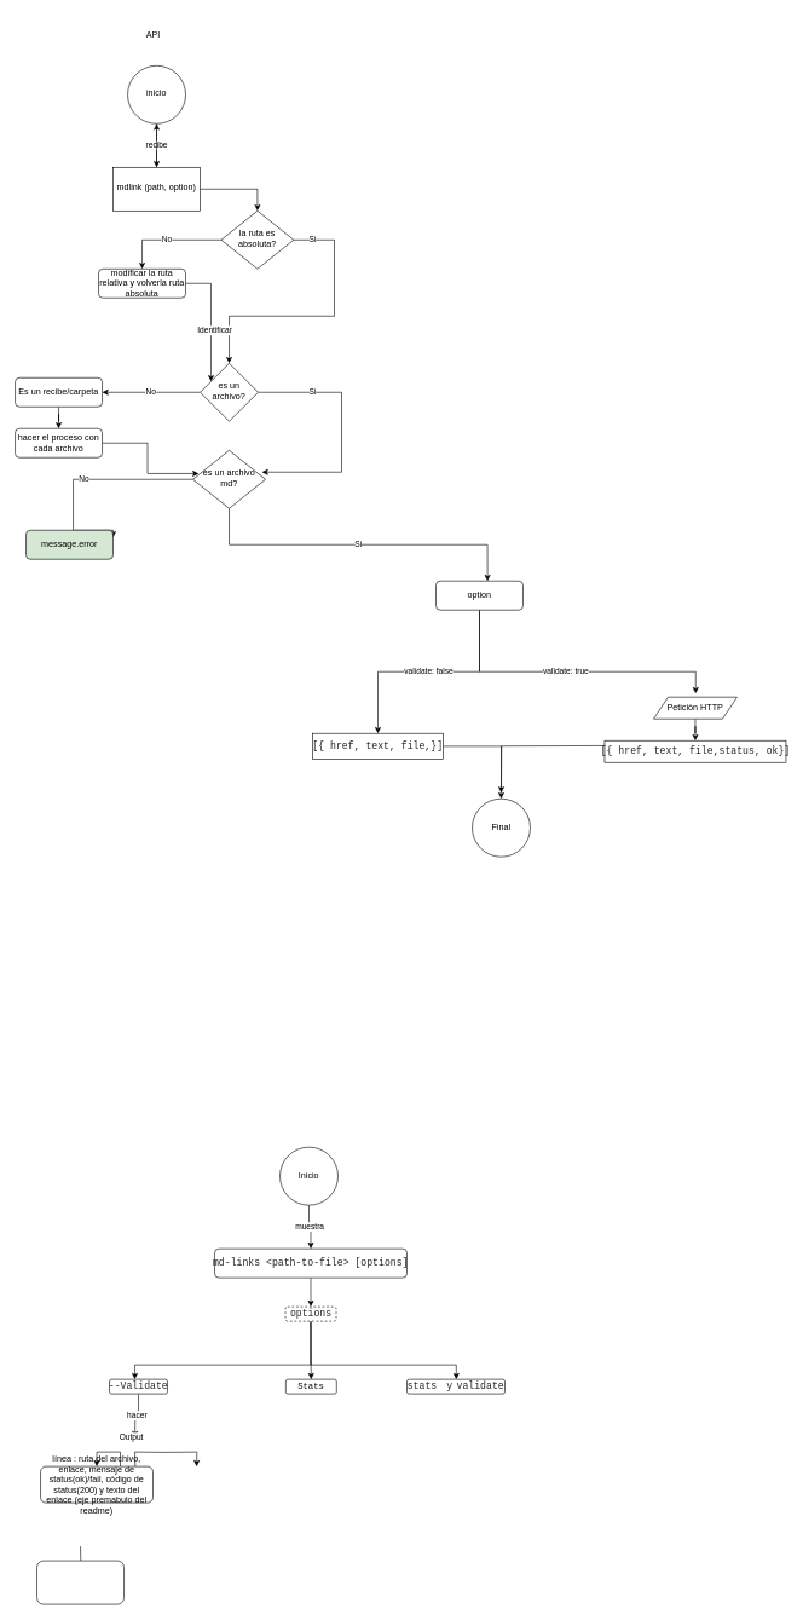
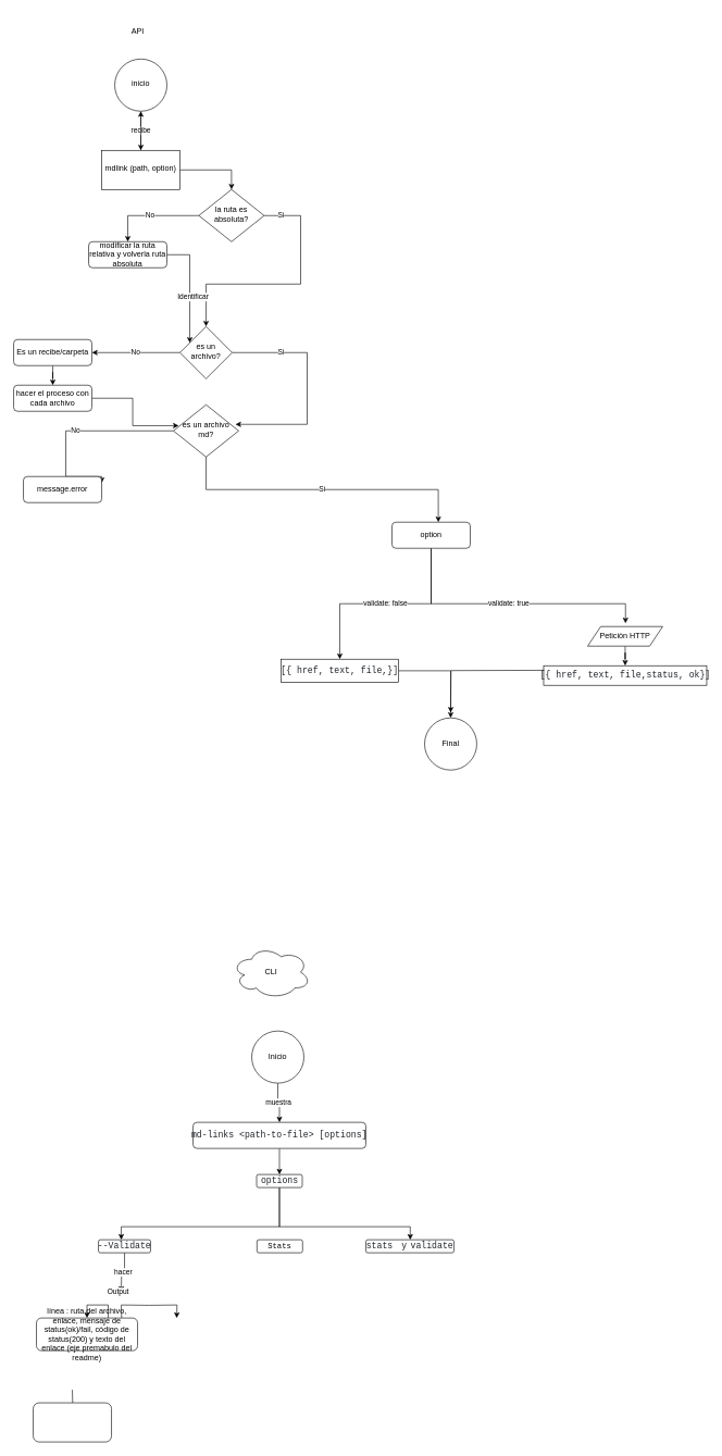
  <mxCell id="0" />
  <mxCell id="1" parent="0" />
  <mxCell id="2" value="No" style="edgeStyle=orthogonalEdgeStyle;rounded=0;orthogonalLoop=1;jettySize=auto;html=1;entryX=1;entryY=0.25;entryDx=0;entryDy=0;" edge="1" parent="1" source="3" target="4"><mxGeometry relative="1" as="geometry"><Array as="points"><mxPoint x="100" y="660" /><mxPoint x="100" y="730" /></Array></mxGeometry></mxCell>
  <mxCell id="3" value="es un archivo md?" style="rhombus;whiteSpace=wrap;html=1;shadow=0;fontFamily=Helvetica;fontSize=12;align=center;strokeWidth=1;spacing=6;spacingTop=-4;" parent="1" vertex="1"><mxGeometry x="265" y="620" width="100" height="80" as="geometry" /></mxCell>
- <mxCell id="4" value="message.error" style="rounded=1;whiteSpace=wrap;html=1;fontSize=12;glass=0;strokeWidth=1;shadow=0;fillColor=#d5e8d4;" parent="1" vertex="1"><mxGeometry x="35" y="730" width="120" height="40" as="geometry" /></mxCell>
+ <mxCell id="4" value="message.error" style="rounded=1;whiteSpace=wrap;html=1;fontSize=12;glass=0;strokeWidth=1;shadow=0;" parent="1" vertex="1"><mxGeometry x="35" y="730" width="120" height="40" as="geometry" /></mxCell>
  <mxCell id="5" value="No" style="edgeStyle=orthogonalEdgeStyle;rounded=0;orthogonalLoop=1;jettySize=auto;html=1;entryX=0.5;entryY=0;entryDx=0;entryDy=0;" edge="1" parent="1" source="8" target="25"><mxGeometry relative="1" as="geometry" /></mxCell>
  <mxCell id="6" value="Si" style="edgeStyle=orthogonalEdgeStyle;rounded=0;orthogonalLoop=1;jettySize=auto;html=1;entryX=0.592;entryY=0;entryDx=0;entryDy=0;entryPerimeter=0;exitX=0.5;exitY=1;exitDx=0;exitDy=0;" edge="1" parent="1" source="3" target="13"><mxGeometry relative="1" as="geometry" /></mxCell>
  <mxCell id="7" value="Si" style="edgeStyle=orthogonalEdgeStyle;rounded=0;orthogonalLoop=1;jettySize=auto;html=1;entryX=0.5;entryY=0;entryDx=0;entryDy=0;" edge="1" parent="1" source="8" target="19"><mxGeometry x="-0.86" relative="1" as="geometry"><Array as="points"><mxPoint x="460" y="330" /><mxPoint x="460" y="435" /><mxPoint x="315" y="435" /></Array><mxPoint as="offset" /></mxGeometry></mxCell>
  <mxCell id="8" value="la ruta es absoluta?" style="rhombus;whiteSpace=wrap;html=1;shadow=0;fontFamily=Helvetica;fontSize=12;align=center;strokeWidth=1;spacing=6;spacingTop=-4;" parent="1" vertex="1"><mxGeometry x="304" y="290" width="100" height="80" as="geometry" /></mxCell>
  <mxCell id="9" value="recibe" style="edgeStyle=orthogonalEdgeStyle;rounded=0;orthogonalLoop=1;jettySize=auto;html=1;entryX=0.5;entryY=0;entryDx=0;entryDy=0;" edge="1" parent="1" source="10" target="16"><mxGeometry relative="1" as="geometry" /></mxCell>
  <mxCell id="10" value="inicio" style="ellipse;whiteSpace=wrap;html=1;shadow=0;strokeWidth=1;spacing=6;spacingTop=-4;" vertex="1" parent="1"><mxGeometry x="175" y="90" width="80" height="80" as="geometry" /></mxCell>
  <mxCell id="11" value="validate: false" style="edgeStyle=orthogonalEdgeStyle;rounded=0;orthogonalLoop=1;jettySize=auto;html=1;" edge="1" parent="1" source="13" target="27"><mxGeometry relative="1" as="geometry" /></mxCell>
  <mxCell id="12" value="validate: true" style="edgeStyle=orthogonalEdgeStyle;rounded=0;orthogonalLoop=1;jettySize=auto;html=1;" edge="1" parent="1"><mxGeometry relative="1" as="geometry"><mxPoint x="660" y="835" as="sourcePoint" /><mxPoint x="958" y="955" as="targetPoint" /><Array as="points"><mxPoint x="660" y="925" /><mxPoint x="958" y="925" /></Array></mxGeometry></mxCell>
  <mxCell id="13" value="option" style="rounded=1;whiteSpace=wrap;html=1;fontSize=12;glass=0;strokeWidth=1;shadow=0;" vertex="1" parent="1"><mxGeometry x="600" y="800" width="120" height="40" as="geometry" /></mxCell>
  <mxCell id="14" value="" style="edgeStyle=orthogonalEdgeStyle;rounded=0;orthogonalLoop=1;jettySize=auto;html=1;" edge="1" parent="1" source="16" target="10"><mxGeometry relative="1" as="geometry" /></mxCell>
  <mxCell id="15" style="edgeStyle=orthogonalEdgeStyle;rounded=0;orthogonalLoop=1;jettySize=auto;html=1;entryX=0.5;entryY=0;entryDx=0;entryDy=0;" edge="1" parent="1" source="16" target="8"><mxGeometry relative="1" as="geometry" /></mxCell>
  <mxCell id="16" value="mdlink (path, option)" style="whiteSpace=wrap;html=1;shadow=0;strokeWidth=1;spacing=6;spacingTop=-4;" vertex="1" parent="1"><mxGeometry x="155" y="230" width="120" height="60" as="geometry" /></mxCell>
  <mxCell id="17" value="No" style="edgeStyle=orthogonalEdgeStyle;rounded=0;orthogonalLoop=1;jettySize=auto;html=1;entryX=1;entryY=0.5;entryDx=0;entryDy=0;" edge="1" parent="1" source="19" target="21"><mxGeometry relative="1" as="geometry"><mxPoint x="200" y="540" as="targetPoint" /></mxGeometry></mxCell>
  <mxCell id="18" value="Si" style="edgeStyle=orthogonalEdgeStyle;rounded=0;orthogonalLoop=1;jettySize=auto;html=1;entryX=0.95;entryY=0.375;entryDx=0;entryDy=0;entryPerimeter=0;" edge="1" parent="1" source="19" target="3"><mxGeometry x="-0.552" relative="1" as="geometry"><Array as="points"><mxPoint x="470" y="540" /><mxPoint x="470" y="650" /></Array><mxPoint as="offset" /></mxGeometry></mxCell>
  <mxCell id="19" value="es un archivo?" style="rhombus;whiteSpace=wrap;html=1;shadow=0;strokeWidth=1;spacing=6;spacingTop=-4;" vertex="1" parent="1"><mxGeometry x="275" y="500" width="80" height="80" as="geometry" /></mxCell>
  <mxCell id="20" value="" style="edgeStyle=orthogonalEdgeStyle;rounded=0;orthogonalLoop=1;jettySize=auto;html=1;" edge="1" parent="1" source="21" target="23"><mxGeometry relative="1" as="geometry" /></mxCell>
  <mxCell id="21" value="Es un recibe/carpeta" style="rounded=1;whiteSpace=wrap;html=1;fontSize=12;glass=0;strokeWidth=1;shadow=0;" vertex="1" parent="1"><mxGeometry x="20" y="520" width="120" height="40" as="geometry" /></mxCell>
  <mxCell id="22" style="edgeStyle=orthogonalEdgeStyle;rounded=0;orthogonalLoop=1;jettySize=auto;html=1;entryX=0.08;entryY=0.4;entryDx=0;entryDy=0;entryPerimeter=0;" edge="1" parent="1" source="23" target="3"><mxGeometry relative="1" as="geometry" /></mxCell>
  <mxCell id="23" value="hacer el proceso con cada archivo" style="rounded=1;whiteSpace=wrap;html=1;fontSize=12;glass=0;strokeWidth=1;shadow=0;" vertex="1" parent="1"><mxGeometry x="20" y="590" width="120" height="40" as="geometry" /></mxCell>
  <mxCell id="24" value="Identificar" style="edgeStyle=orthogonalEdgeStyle;rounded=0;orthogonalLoop=1;jettySize=auto;html=1;" edge="1" parent="1" source="25" target="19"><mxGeometry x="0.176" y="5" relative="1" as="geometry"><Array as="points"><mxPoint x="290" y="390" /></Array><mxPoint as="offset" /></mxGeometry></mxCell>
  <mxCell id="25" value="modificar la ruta relativa y volverla ruta absoluta" style="rounded=1;whiteSpace=wrap;html=1;fontSize=12;glass=0;strokeWidth=1;shadow=0;" vertex="1" parent="1"><mxGeometry x="135" y="370" width="120" height="40" as="geometry" /></mxCell>
  <mxCell id="26" style="edgeStyle=orthogonalEdgeStyle;rounded=0;orthogonalLoop=1;jettySize=auto;html=1;entryX=0.5;entryY=0;entryDx=0;entryDy=0;" edge="1" parent="1" source="27" target="52"><mxGeometry relative="1" as="geometry" /></mxCell>
  <mxCell id="27" value="&lt;pre style=&quot;box-sizing: border-box; font-family: ui-monospace, SFMono-Regular, &amp;quot;SF Mono&amp;quot;, Menlo, Consolas, &amp;quot;Liberation Mono&amp;quot;, monospace; font-size: 13.6px; margin-top: 0px; margin-bottom: 0px; overflow-wrap: normal; padding: 16px; overflow: auto; line-height: 1.45; color: rgb(31, 35, 40); background-color: var(--color-canvas-subtle); border-radius: 6px; word-break: normal; text-align: start;&quot;&gt;[{ href, text, file,}]&lt;/pre&gt;" style="whiteSpace=wrap;html=1;" vertex="1" parent="1"><mxGeometry x="430" y="1010" width="180" height="35.5" as="geometry" /></mxCell>
  <mxCell id="28" style="edgeStyle=orthogonalEdgeStyle;rounded=0;orthogonalLoop=1;jettySize=auto;html=1;" edge="1" parent="1"><mxGeometry relative="1" as="geometry"><mxPoint x="832.5" y="1027.04" as="sourcePoint" /><mxPoint x="690" y="1092" as="targetPoint" /></mxGeometry></mxCell>
  <mxCell id="29" value="&lt;pre style=&quot;box-sizing: border-box; font-family: ui-monospace, SFMono-Regular, &amp;quot;SF Mono&amp;quot;, Menlo, Consolas, &amp;quot;Liberation Mono&amp;quot;, monospace; font-size: 13.6px; margin-top: 0px; margin-bottom: 0px; overflow-wrap: normal; padding: 16px; overflow: auto; line-height: 1.45; color: rgb(31, 35, 40); background-color: var(--color-canvas-subtle); border-radius: 6px; word-break: normal; text-align: start;&quot;&gt;[{ href, text, file,status, ok}]&lt;/pre&gt;" style="whiteSpace=wrap;html=1;" vertex="1" parent="1"><mxGeometry x="832.5" y="1020" width="250" height="30" as="geometry" /></mxCell>
  <mxCell id="30" value="&lt;br&gt;API" style="text;html=1;align=center;verticalAlign=middle;resizable=0;points=[];autosize=1;strokeColor=none;fillColor=none;" vertex="1" parent="1"><mxGeometry x="190" y="20" width="40" height="40" as="geometry" /></mxCell>
  <mxCell id="31" value="muestra" style="edgeStyle=orthogonalEdgeStyle;rounded=0;orthogonalLoop=1;jettySize=auto;html=1;entryX=0.5;entryY=0;entryDx=0;entryDy=0;" edge="1" parent="1" source="32" target="35"><mxGeometry relative="1" as="geometry" /></mxCell>
  <mxCell id="32" value="Inicio" style="ellipse;whiteSpace=wrap;html=1;" vertex="1" parent="1"><mxGeometry x="385" y="1580" width="80" height="80" as="geometry" /></mxCell>
+ <mxCell id="33" value="CLI" style="ellipse;shape=cloud;whiteSpace=wrap;html=1;" vertex="1" parent="1"><mxGeometry x="355" y="1450" width="120" height="80" as="geometry" /></mxCell>
  <mxCell id="34" value="" style="edgeStyle=orthogonalEdgeStyle;rounded=0;orthogonalLoop=1;jettySize=auto;html=1;" edge="1" parent="1" source="35" target="39"><mxGeometry relative="1" as="geometry" /></mxCell>
  <mxCell id="35" value="&lt;pre style=&quot;box-sizing: border-box; font-family: ui-monospace, SFMono-Regular, &amp;quot;SF Mono&amp;quot;, Menlo, Consolas, &amp;quot;Liberation Mono&amp;quot;, monospace; font-size: 13.6px; margin-top: 0px; margin-bottom: 0px; overflow-wrap: normal; padding: 16px; overflow: auto; line-height: 1.45; color: rgb(31, 35, 40); background-color: var(--color-canvas-subtle); border-radius: 6px; word-break: normal;&quot;&gt;&lt;pre style=&quot;box-sizing: border-box; font-family: ui-monospace, SFMono-Regular, &amp;quot;SF Mono&amp;quot;, Menlo, Consolas, &amp;quot;Liberation Mono&amp;quot;, monospace; font-size: 13.6px; margin-top: 0px; margin-bottom: 0px; overflow-wrap: normal; padding: 16px; overflow: auto; line-height: 1.45; background-color: var(--color-canvas-subtle); border-radius: 6px; word-break: normal;&quot;&gt;md-links &amp;lt;path-to-file&amp;gt; [options]&lt;br&gt;&lt;/pre&gt;&lt;/pre&gt;" style="rounded=1;whiteSpace=wrap;html=1;fontSize=12;glass=0;strokeWidth=1;shadow=0;align=center;" vertex="1" parent="1"><mxGeometry x="295" y="1720" width="265" height="40" as="geometry" /></mxCell>
  <mxCell id="36" value="" style="edgeStyle=orthogonalEdgeStyle;rounded=0;orthogonalLoop=1;jettySize=auto;html=1;" edge="1" parent="1" source="39" target="41"><mxGeometry relative="1" as="geometry"><Array as="points"><mxPoint x="428" y="1880" /><mxPoint x="185" y="1880" /></Array></mxGeometry></mxCell>
- <mxCell id="37" style="edgeStyle=orthogonalEdgeStyle;rounded=0;orthogonalLoop=1;jettySize=auto;html=1;entryX=0.5;entryY=0;entryDx=0;entryDy=0;" edge="1" parent="1" source="39" target="42"><mxGeometry relative="1" as="geometry" /></mxCell>
  <mxCell id="38" style="edgeStyle=orthogonalEdgeStyle;rounded=0;orthogonalLoop=1;jettySize=auto;html=1;" edge="1" parent="1" source="39" target="44"><mxGeometry relative="1" as="geometry"><Array as="points"><mxPoint x="428" y="1880" /><mxPoint x="628" y="1880" /></Array></mxGeometry></mxCell>
- <mxCell id="39" value="&lt;pre style=&quot;box-sizing: border-box; font-family: ui-monospace, SFMono-Regular, &amp;quot;SF Mono&amp;quot;, Menlo, Consolas, &amp;quot;Liberation Mono&amp;quot;, monospace; font-size: 13.6px; margin-top: 0px; margin-bottom: 0px; overflow-wrap: normal; padding: 16px; overflow: auto; line-height: 1.45; color: rgb(31, 35, 40); background-color: var(--color-canvas-subtle); border-radius: 6px; word-break: normal;&quot;&gt;&lt;pre style=&quot;box-sizing: border-box; font-family: ui-monospace, SFMono-Regular, &amp;quot;SF Mono&amp;quot;, Menlo, Consolas, &amp;quot;Liberation Mono&amp;quot;, monospace; font-size: 13.6px; margin-top: 0px; margin-bottom: 0px; overflow-wrap: normal; padding: 16px; overflow: auto; line-height: 1.45; background-color: var(--color-canvas-subtle); border-radius: 6px; word-break: normal;&quot;&gt;options&lt;br&gt;&lt;/pre&gt;&lt;/pre&gt;" style="rounded=1;whiteSpace=wrap;html=1;fontSize=12;glass=0;strokeWidth=1;shadow=0;align=center;dashed=1;" vertex="1" parent="1"><mxGeometry x="392.5" y="1800" width="70" height="20" as="geometry" /></mxCell>
+ <mxCell id="39" value="&lt;pre style=&quot;box-sizing: border-box; font-family: ui-monospace, SFMono-Regular, &amp;quot;SF Mono&amp;quot;, Menlo, Consolas, &amp;quot;Liberation Mono&amp;quot;, monospace; font-size: 13.6px; margin-top: 0px; margin-bottom: 0px; overflow-wrap: normal; padding: 16px; overflow: auto; line-height: 1.45; color: rgb(31, 35, 40); background-color: var(--color-canvas-subtle); border-radius: 6px; word-break: normal;&quot;&gt;&lt;pre style=&quot;box-sizing: border-box; font-family: ui-monospace, SFMono-Regular, &amp;quot;SF Mono&amp;quot;, Menlo, Consolas, &amp;quot;Liberation Mono&amp;quot;, monospace; font-size: 13.6px; margin-top: 0px; margin-bottom: 0px; overflow-wrap: normal; padding: 16px; overflow: auto; line-height: 1.45; background-color: var(--color-canvas-subtle); border-radius: 6px; word-break: normal;&quot;&gt;options&lt;br&gt;&lt;/pre&gt;&lt;/pre&gt;" style="rounded=1;whiteSpace=wrap;html=1;fontSize=12;glass=0;strokeWidth=1;shadow=0;align=center;" vertex="1" parent="1"><mxGeometry x="392.5" y="1800" width="70" height="20" as="geometry" /></mxCell>
  <mxCell id="40" value="hacer" style="edgeStyle=orthogonalEdgeStyle;rounded=0;orthogonalLoop=1;jettySize=auto;html=1;" edge="1" parent="1" source="41"><mxGeometry relative="1" as="geometry"><mxPoint x="185.04" y="1980" as="targetPoint" /></mxGeometry></mxCell>
  <mxCell id="41" value="&lt;pre style=&quot;box-sizing: border-box; font-family: ui-monospace, SFMono-Regular, &amp;quot;SF Mono&amp;quot;, Menlo, Consolas, &amp;quot;Liberation Mono&amp;quot;, monospace; font-size: 13.6px; margin-top: 0px; margin-bottom: 0px; overflow-wrap: normal; padding: 16px; overflow: auto; line-height: 1.45; color: rgb(31, 35, 40); background-color: var(--color-canvas-subtle); border-radius: 6px; word-break: normal;&quot;&gt;&lt;pre style=&quot;box-sizing: border-box; font-family: ui-monospace, SFMono-Regular, &amp;quot;SF Mono&amp;quot;, Menlo, Consolas, &amp;quot;Liberation Mono&amp;quot;, monospace; font-size: 13.6px; margin-top: 0px; margin-bottom: 0px; overflow-wrap: normal; padding: 16px; overflow: auto; line-height: 1.45; background-color: var(--color-canvas-subtle); border-radius: 6px; word-break: normal;&quot;&gt;--Validate&lt;br&gt;&lt;/pre&gt;&lt;/pre&gt;" style="rounded=1;whiteSpace=wrap;html=1;fontSize=12;glass=0;strokeWidth=1;shadow=0;align=center;" vertex="1" parent="1"><mxGeometry x="150" y="1900" width="80" height="20" as="geometry" /></mxCell>
  <mxCell id="42" value="&lt;font face=&quot;ui-monospace, SFMono-Regular, SF Mono, Menlo, Consolas, Liberation Mono, monospace&quot;&gt;Stats&lt;/font&gt;" style="rounded=1;whiteSpace=wrap;html=1;fontSize=12;glass=0;strokeWidth=1;shadow=0;align=center;" vertex="1" parent="1"><mxGeometry x="393" y="1900" width="70" height="20" as="geometry" /></mxCell>
  <mxCell id="43" style="edgeStyle=orthogonalEdgeStyle;rounded=0;orthogonalLoop=1;jettySize=auto;html=1;exitX=0.5;exitY=1;exitDx=0;exitDy=0;" edge="1" parent="1"><mxGeometry relative="1" as="geometry"><mxPoint x="428" y="1920" as="sourcePoint" /><mxPoint x="428" y="1920" as="targetPoint" /></mxGeometry></mxCell>
  <mxCell id="44" value="&lt;pre style=&quot;box-sizing: border-box; font-family: ui-monospace, SFMono-Regular, &amp;quot;SF Mono&amp;quot;, Menlo, Consolas, &amp;quot;Liberation Mono&amp;quot;, monospace; font-size: 13.6px; margin-top: 0px; margin-bottom: 0px; overflow-wrap: normal; padding: 16px; overflow: auto; line-height: 1.45; color: rgb(31, 35, 40); background-color: var(--color-canvas-subtle); border-radius: 6px; word-break: normal;&quot;&gt;&lt;pre style=&quot;box-sizing: border-box; font-family: ui-monospace, SFMono-Regular, &amp;quot;SF Mono&amp;quot;, Menlo, Consolas, &amp;quot;Liberation Mono&amp;quot;, monospace; font-size: 13.6px; margin-top: 0px; margin-bottom: 0px; overflow-wrap: normal; padding: 16px; overflow: auto; line-height: 1.45; background-color: var(--color-canvas-subtle); border-radius: 6px; word-break: normal;&quot;&gt;&lt;code style=&quot;box-sizing: border-box; font-family: ui-monospace, SFMono-Regular, &amp;quot;SF Mono&amp;quot;, Menlo, Consolas, &amp;quot;Liberation Mono&amp;quot;, monospace; font-size: 13.6px; padding: 0.2em 0.4em; margin: 0px; background-color: var(--color-neutral-muted); border-radius: 6px; text-align: start;&quot;&gt;stats&lt;/code&gt;&amp;nbsp;y&lt;code style=&quot;box-sizing: border-box; font-family: ui-monospace, SFMono-Regular, &amp;quot;SF Mono&amp;quot;, Menlo, Consolas, &amp;quot;Liberation Mono&amp;quot;, monospace; font-size: 13.6px; padding: 0.2em 0.4em; margin: 0px; background-color: var(--color-neutral-muted); border-radius: 6px; text-align: start;&quot;&gt;validate&lt;/code&gt;&lt;br&gt;&lt;/pre&gt;&lt;/pre&gt;" style="rounded=1;whiteSpace=wrap;html=1;fontSize=12;glass=0;strokeWidth=1;shadow=0;align=center;" vertex="1" parent="1"><mxGeometry x="560" y="1900" width="135" height="20" as="geometry" /></mxCell>
  <mxCell id="45" value="" style="edgeStyle=orthogonalEdgeStyle;rounded=0;orthogonalLoop=1;jettySize=auto;html=1;" edge="1" parent="1" target="49"><mxGeometry relative="1" as="geometry"><mxPoint x="185.04" y="2000" as="sourcePoint" /></mxGeometry></mxCell>
  <mxCell id="46" value="Output" style="edgeStyle=orthogonalEdgeStyle;rounded=0;orthogonalLoop=1;jettySize=auto;html=1;entryX=0.75;entryY=0;entryDx=0;entryDy=0;" edge="1" parent="1"><mxGeometry x="-1" y="21" relative="1" as="geometry"><mxPoint x="185.04" y="2000" as="sourcePoint" /><mxPoint x="270" y="2020" as="targetPoint" /><mxPoint x="-5" y="1" as="offset" /></mxGeometry></mxCell>
  <mxCell id="47" value="" style="edgeStyle=orthogonalEdgeStyle;rounded=0;orthogonalLoop=1;jettySize=auto;html=1;" edge="1" parent="1" target="48"><mxGeometry relative="1" as="geometry"><mxPoint x="110" y="2130" as="sourcePoint" /></mxGeometry></mxCell>
  <mxCell id="48" value="" style="whiteSpace=wrap;html=1;rounded=1;glass=0;strokeWidth=1;shadow=0;" vertex="1" parent="1"><mxGeometry x="50" y="2150" width="120" height="60" as="geometry" /></mxCell>
  <mxCell id="49" value="línea : ruta del archivo, enlace, mensaje de status(ok)/fail, código de status(200) y texto del enlace (eje premabulo del readme)" style="whiteSpace=wrap;html=1;rounded=1;glass=0;strokeWidth=1;shadow=0;" vertex="1" parent="1"><mxGeometry x="55" y="2020" width="155" height="50" as="geometry" /></mxCell>
  <mxCell id="50" style="edgeStyle=orthogonalEdgeStyle;rounded=0;orthogonalLoop=1;jettySize=auto;html=1;" edge="1" parent="1" source="51" target="29"><mxGeometry relative="1" as="geometry" /></mxCell>
  <mxCell id="51" value="Peticiòn HTTP" style="shape=parallelogram;perimeter=parallelogramPerimeter;whiteSpace=wrap;html=1;fixedSize=1;" vertex="1" parent="1"><mxGeometry x="900" y="960" width="115" height="30" as="geometry" /></mxCell>
  <mxCell id="52" value="Final" style="ellipse;whiteSpace=wrap;html=1;" vertex="1" parent="1"><mxGeometry x="650" y="1100" width="80" height="80" as="geometry" /></mxCell>
